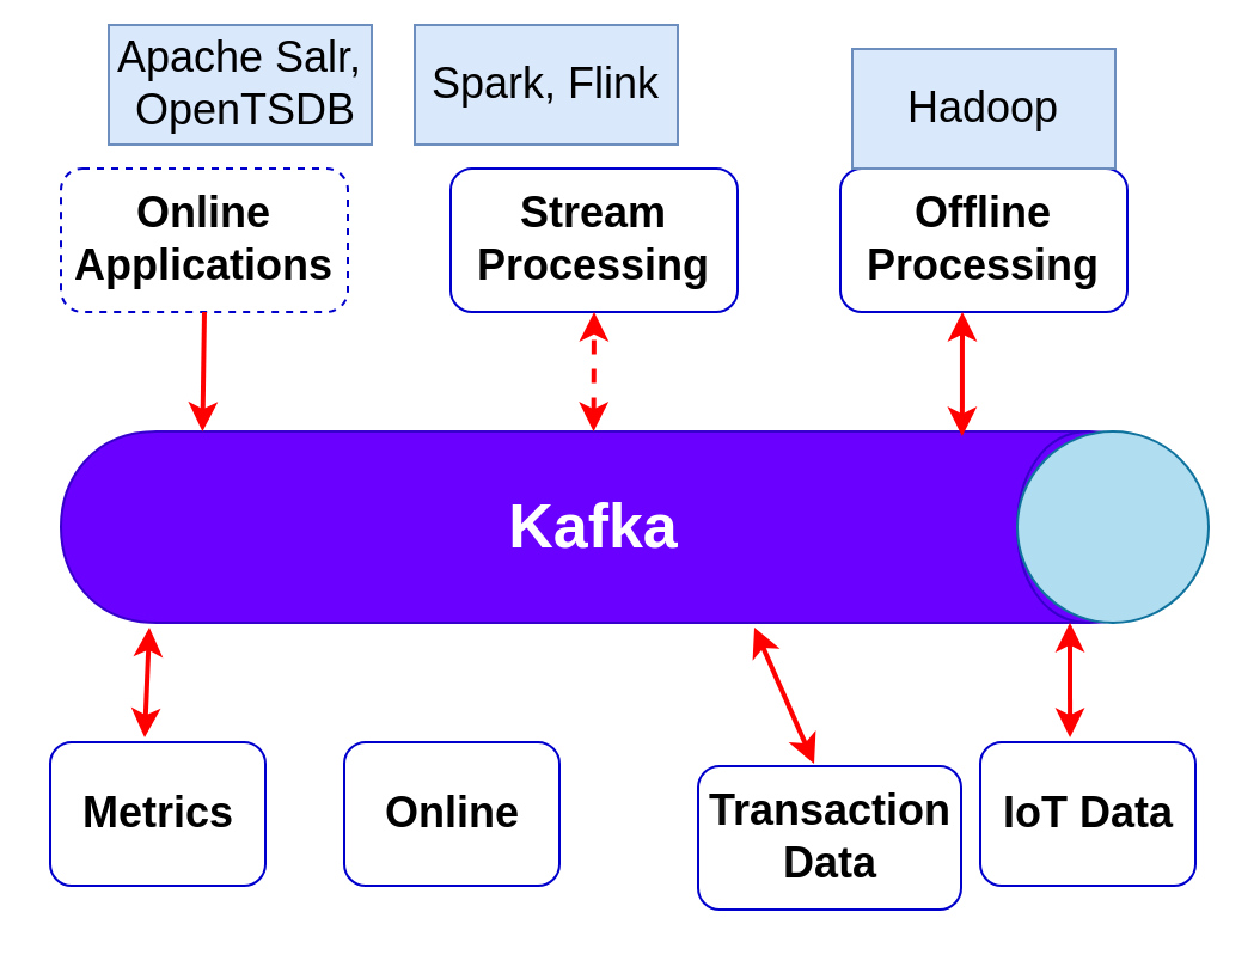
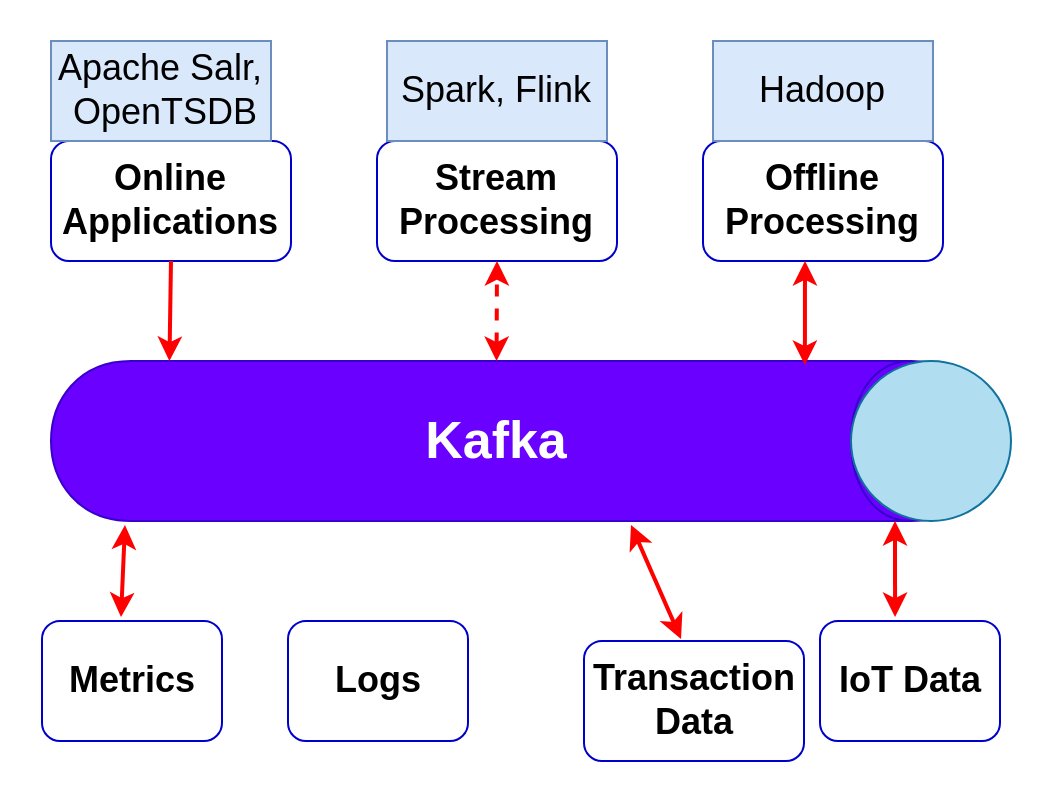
  <mxCell id="0" />
  <mxCell id="1" parent="0" />
  <mxCell id="2" value="Kafka" style="shape=cylinder;whiteSpace=wrap;html=1;boundedLbl=1;backgroundOutline=1;direction=south;fontStyle=1;fontSize=26;strokeColor=#3700CC;fillColor=#6a00ff;fontColor=#ffffff;" vertex="1" parent="1"><mxGeometry x="25" y="180" width="470" height="80" as="geometry" /></mxCell>
  <mxCell id="3" value="" style="ellipse;whiteSpace=wrap;html=1;strokeColor=#10739e;fontSize=26;fillColor=#b1ddf0;" vertex="1" parent="1"><mxGeometry x="425" y="180" width="80" height="80" as="geometry" /></mxCell>
- <mxCell id="4" value="Online Applications" style="rounded=1;whiteSpace=wrap;html=1;strokeColor=#0000CC;fontSize=18;fontStyle=1;dashed=1;" vertex="1" parent="1"><mxGeometry x="25" y="70" width="120" height="60" as="geometry" /></mxCell>
+ <mxCell id="4" value="Online Applications" style="rounded=1;whiteSpace=wrap;html=1;strokeColor=#0000CC;fontSize=18;fontStyle=1" vertex="1" parent="1"><mxGeometry x="25" y="70" width="120" height="60" as="geometry" /></mxCell>
  <mxCell id="5" value="Stream Processing" style="rounded=1;whiteSpace=wrap;html=1;strokeColor=#0000CC;fontSize=18;fontStyle=1" vertex="1" parent="1"><mxGeometry x="188" y="70" width="120" height="60" as="geometry" /></mxCell>
  <mxCell id="6" value="Offline Processing" style="rounded=1;whiteSpace=wrap;html=1;strokeColor=#0000CC;fontSize=18;fontStyle=1" vertex="1" parent="1"><mxGeometry x="351" y="70" width="120" height="60" as="geometry" /></mxCell>
  <mxCell id="7" value="Metrics" style="rounded=1;whiteSpace=wrap;html=1;strokeColor=#0000CC;fontSize=18;fontStyle=1" vertex="1" parent="1"><mxGeometry x="20.5" y="310" width="90" height="60" as="geometry" /></mxCell>
- <mxCell id="8" value="Apache Salr,&lt;br&gt;&amp;nbsp;OpenTSDB" style="text;html=1;strokeColor=#6c8ebf;fillColor=#dae8fc;align=center;verticalAlign=middle;whiteSpace=wrap;rounded=0;fontSize=18;" vertex="1" parent="1"><mxGeometry x="45" y="10" width="110" height="50" as="geometry" /></mxCell>
- <mxCell id="9" value="Spark, Flink" style="text;html=1;strokeColor=#6c8ebf;fillColor=#dae8fc;align=center;verticalAlign=middle;whiteSpace=wrap;rounded=0;fontSize=18;" vertex="1" parent="1"><mxGeometry x="173" y="10" width="110" height="50" as="geometry" /></mxCell>
+ <mxCell id="8" value="Apache Salr,&lt;br&gt;&amp;nbsp;OpenTSDB" style="text;html=1;strokeColor=#6c8ebf;fillColor=#dae8fc;align=center;verticalAlign=middle;whiteSpace=wrap;rounded=0;fontSize=18;" vertex="1" parent="1"><mxGeometry x="25" y="20" width="110" height="50" as="geometry" /></mxCell>
+ <mxCell id="9" value="Spark, Flink" style="text;html=1;strokeColor=#6c8ebf;fillColor=#dae8fc;align=center;verticalAlign=middle;whiteSpace=wrap;rounded=0;fontSize=18;" vertex="1" parent="1"><mxGeometry x="193" y="20" width="110" height="50" as="geometry" /></mxCell>
  <mxCell id="10" value="Hadoop" style="text;html=1;strokeColor=#6c8ebf;fillColor=#dae8fc;align=center;verticalAlign=middle;whiteSpace=wrap;rounded=0;fontSize=18;" vertex="1" parent="1"><mxGeometry x="356" y="20" width="110" height="50" as="geometry" /></mxCell>
- <mxCell id="11" value="Online" style="rounded=1;whiteSpace=wrap;html=1;strokeColor=#0000CC;fontSize=18;fontStyle=1" vertex="1" parent="1"><mxGeometry x="143.5" y="310" width="90" height="60" as="geometry" /></mxCell>
+ <mxCell id="11" value="Logs" style="rounded=1;whiteSpace=wrap;html=1;strokeColor=#0000CC;fontSize=18;fontStyle=1" vertex="1" parent="1"><mxGeometry x="143.5" y="310" width="90" height="60" as="geometry" /></mxCell>
  <mxCell id="12" value="Transaction Data" style="rounded=1;whiteSpace=wrap;html=1;strokeColor=#0000CC;fontSize=18;fontStyle=1" vertex="1" parent="1"><mxGeometry x="291.5" y="320" width="110" height="60" as="geometry" /></mxCell>
  <mxCell id="13" value="IoT Data" style="rounded=1;whiteSpace=wrap;html=1;strokeColor=#0000CC;fontSize=18;fontStyle=1" vertex="1" parent="1"><mxGeometry x="409.5" y="310" width="90" height="60" as="geometry" /></mxCell>
  <mxCell id="14" value="" style="endArrow=none;startArrow=classic;html=1;fontSize=18;entryX=0.5;entryY=1;entryDx=0;entryDy=0;exitX=0;exitY=0.874;exitDx=0;exitDy=0;exitPerimeter=0;strokeColor=#FF0000;strokeWidth=2;" edge="1" parent="1" source="2" target="4"><mxGeometry width="50" height="50" relative="1" as="geometry"><mxPoint x="65" y="180" as="sourcePoint" /><mxPoint x="115" y="130" as="targetPoint" /></mxGeometry></mxCell>
  <mxCell id="15" value="" style="endArrow=classic;startArrow=classic;html=1;fontSize=18;entryX=0.5;entryY=1;entryDx=0;entryDy=0;exitX=0;exitY=0.526;exitDx=0;exitDy=0;exitPerimeter=0;strokeColor=#FF0000;strokeWidth=2;dashed=1;" edge="1" parent="1" source="2" target="5"><mxGeometry width="50" height="50" relative="1" as="geometry"><mxPoint x="225" y="180" as="sourcePoint" /><mxPoint x="275" y="130" as="targetPoint" /></mxGeometry></mxCell>
  <mxCell id="16" value="" style="endArrow=classic;startArrow=classic;html=1;fontSize=18;exitX=0.025;exitY=0.198;exitDx=0;exitDy=0;exitPerimeter=0;strokeColor=#FF0000;strokeWidth=2;" edge="1" parent="1" source="2"><mxGeometry width="50" height="50" relative="1" as="geometry"><mxPoint x="365" y="190" as="sourcePoint" /><mxPoint x="402" y="130" as="targetPoint" /></mxGeometry></mxCell>
  <mxCell id="17" value="" style="endArrow=classic;startArrow=classic;html=1;fontSize=18;exitX=0.439;exitY=-0.033;exitDx=0;exitDy=0;exitPerimeter=0;strokeColor=#FF0000;strokeWidth=2;" edge="1" parent="1" source="7"><mxGeometry width="50" height="50" relative="1" as="geometry"><mxPoint x="62" y="300" as="sourcePoint" /><mxPoint x="62" y="262" as="targetPoint" /></mxGeometry></mxCell>
  <mxCell id="18" value="" style="endArrow=classic;startArrow=classic;html=1;fontSize=18;exitX=0.441;exitY=-0.017;exitDx=0;exitDy=0;exitPerimeter=0;strokeColor=#FF0000;strokeWidth=2;" edge="1" parent="1" source="12"><mxGeometry width="50" height="50" relative="1" as="geometry"><mxPoint x="305" y="310" as="sourcePoint" /><mxPoint x="315" y="262" as="targetPoint" /></mxGeometry></mxCell>
  <mxCell id="19" value="" style="endArrow=classic;startArrow=classic;html=1;fontSize=18;exitX=0.417;exitY=-0.033;exitDx=0;exitDy=0;exitPerimeter=0;entryX=0.275;entryY=1;entryDx=0;entryDy=0;entryPerimeter=0;strokeColor=#FF0000;strokeWidth=2;" edge="1" parent="1" source="13" target="3"><mxGeometry width="50" height="50" relative="1" as="geometry"><mxPoint x="425" y="320" as="sourcePoint" /><mxPoint x="435" y="260" as="targetPoint" /></mxGeometry></mxCell>
